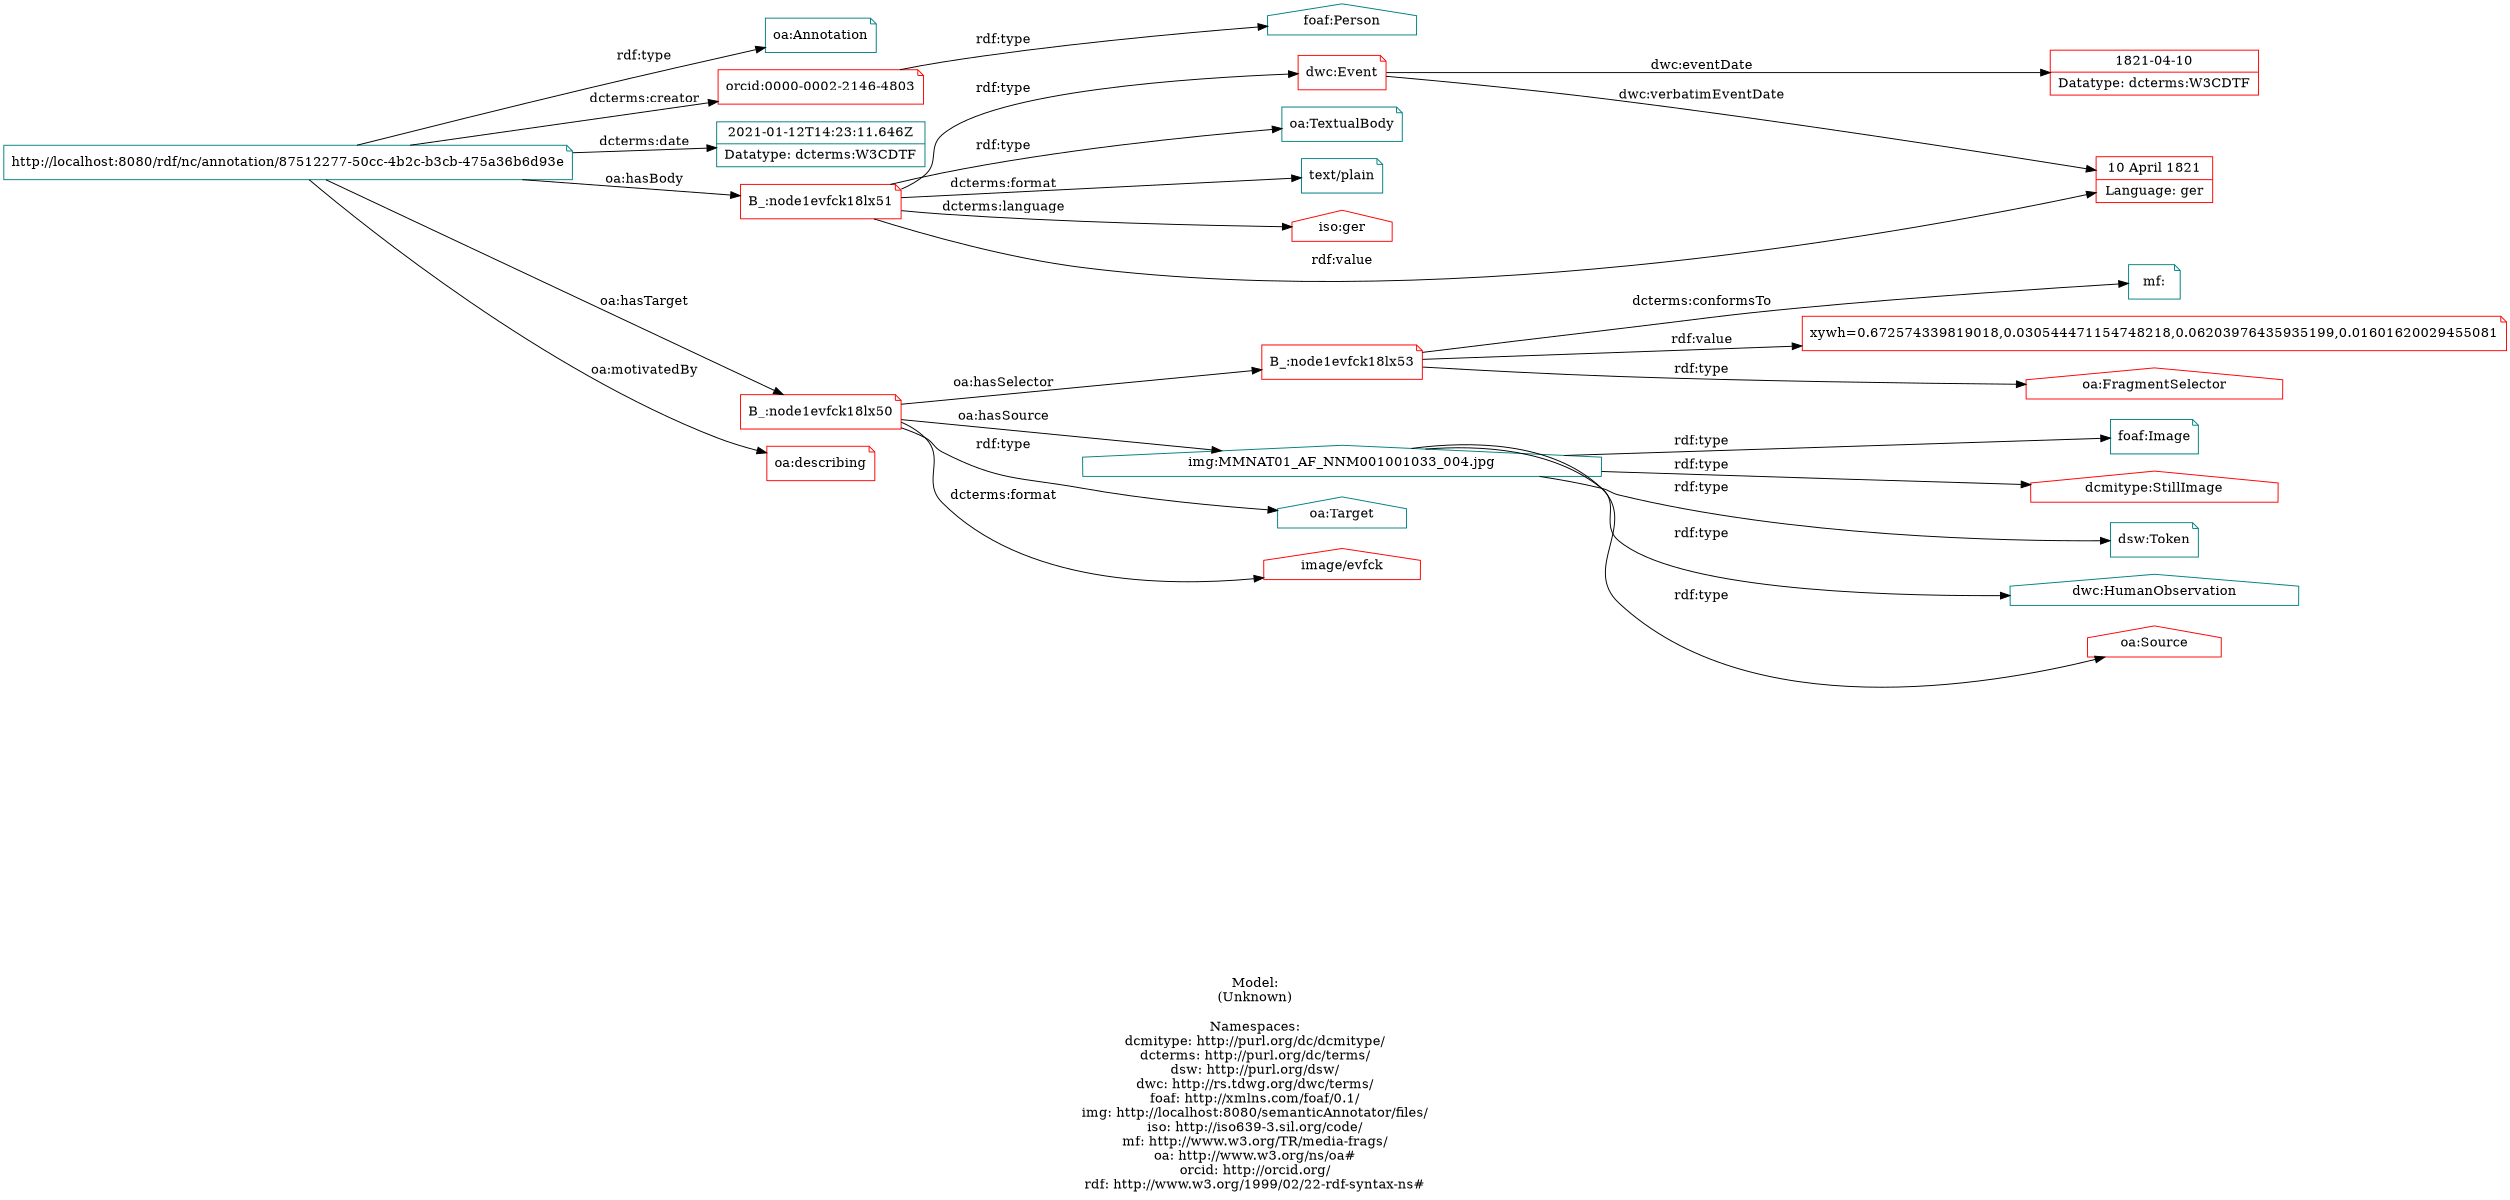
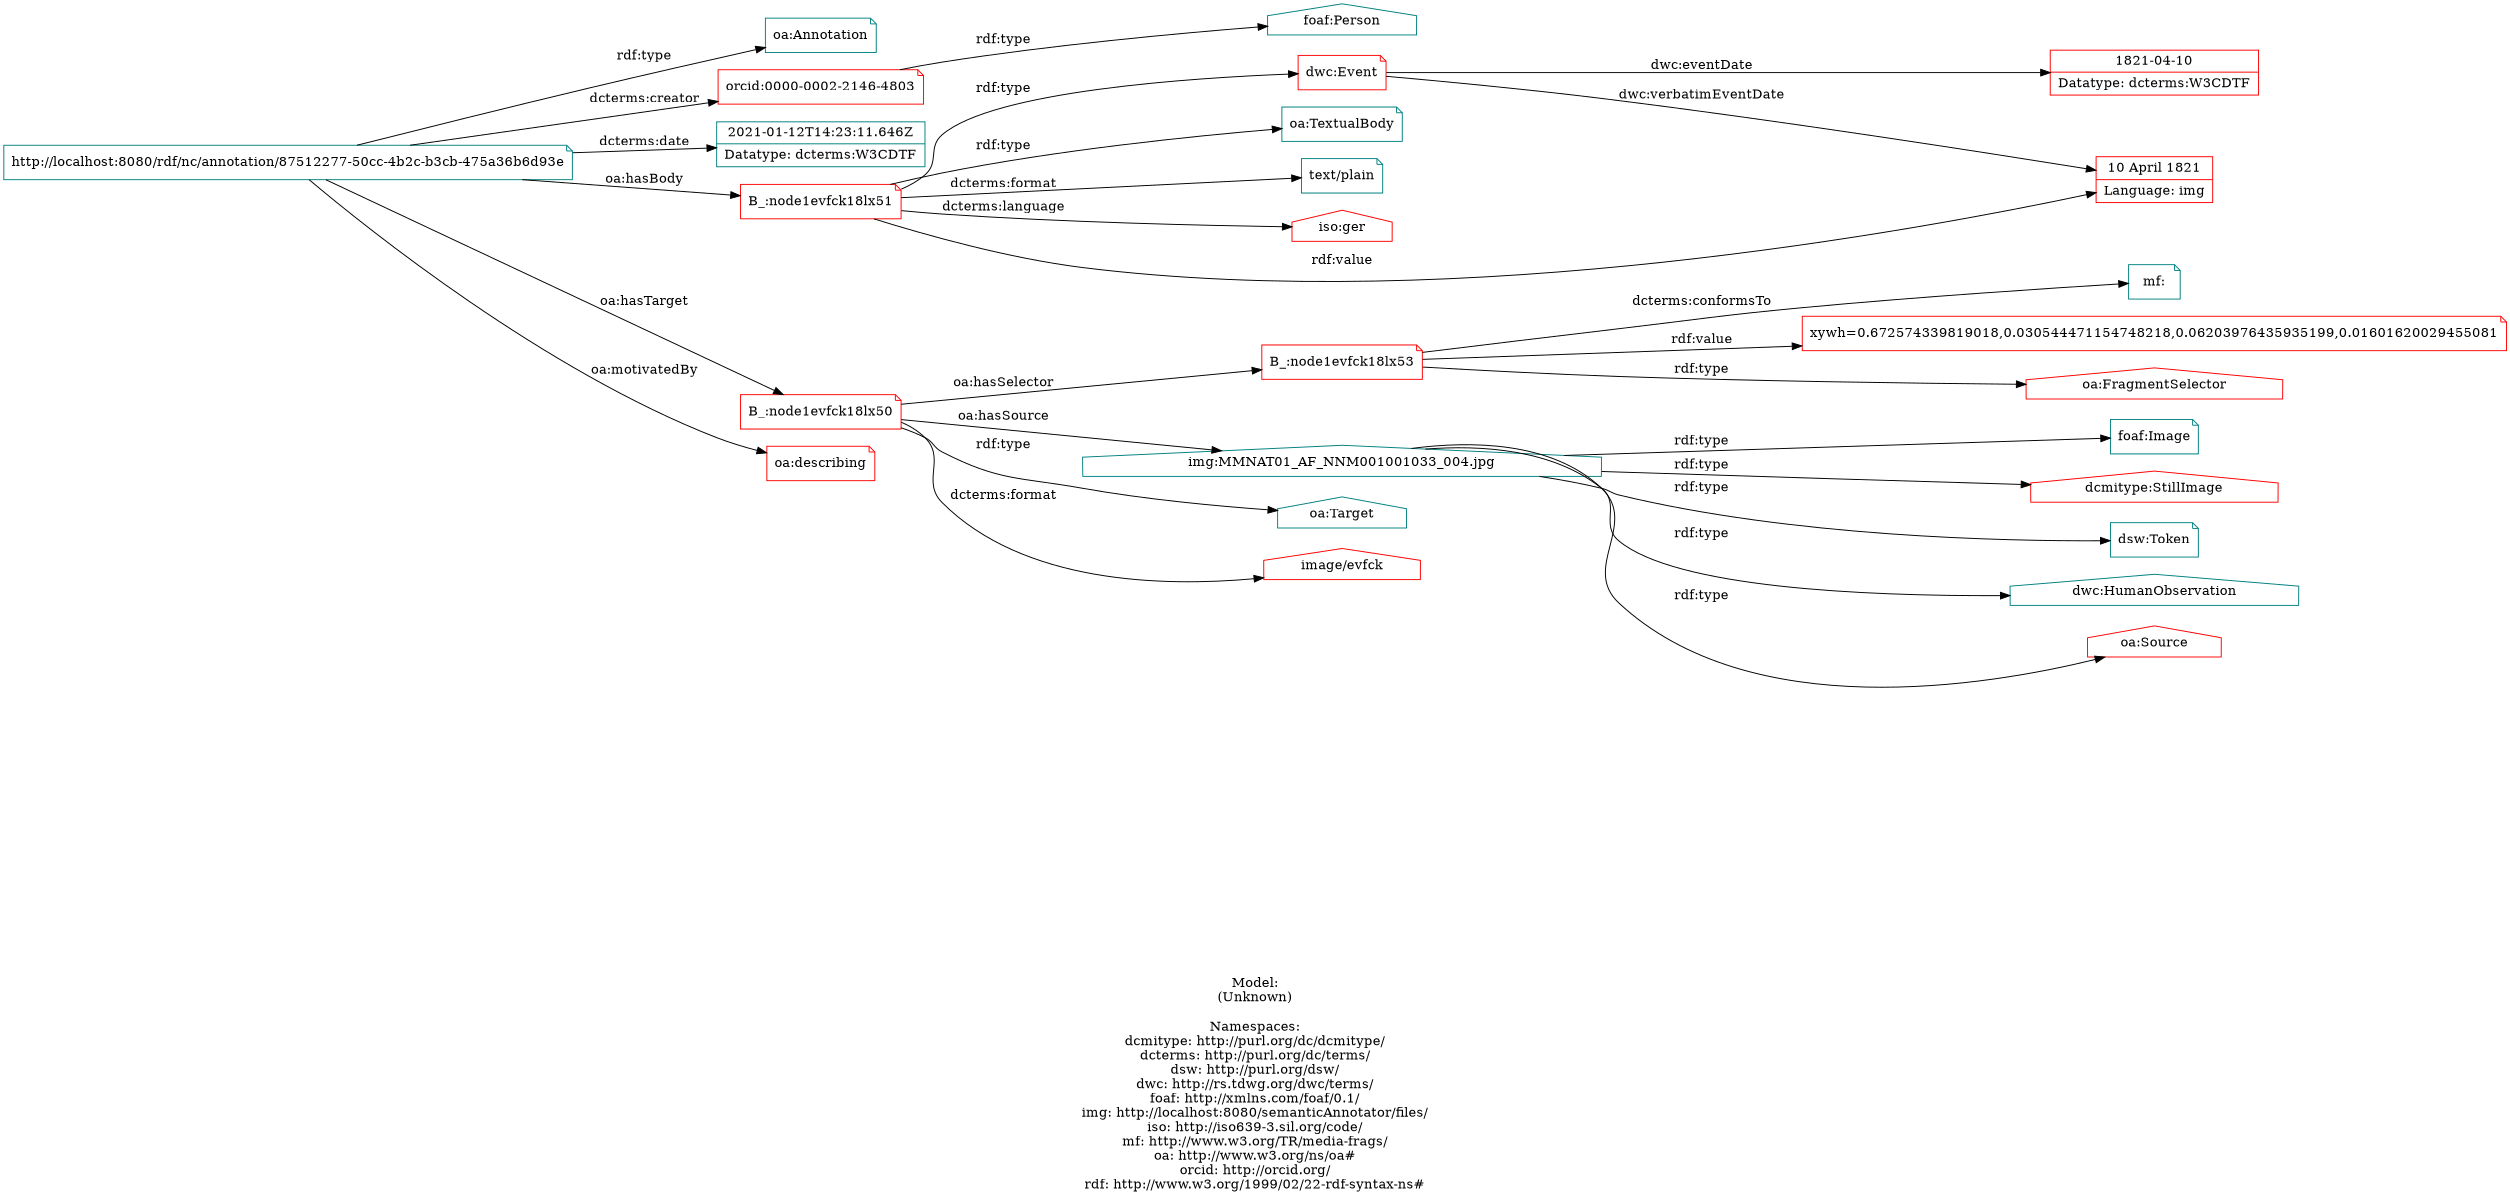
  digraph {
    label="\n\nModel:\n(Unknown)\n\nNamespaces:\ndcmitype: http://purl.org/dc/dcmitype/\ndcterms: http://purl.org/dc/terms/\ndsw: http://purl.org/dsw/\ndwc: http://rs.tdwg.org/dwc/terms/\nfoaf: http://xmlns.com/foaf/0.1/\nimg: http://localhost:8080/semanticAnnotator/files/\niso: http://iso639-3.sil.org/code/\nmf: http://www.w3.org/TR/media-frags/\noa: http://www.w3.org/ns/oa#\norcid: http://orcid.org/\nrdf: http://www.w3.org/1999/02/22-rdf-syntax-ns#\n"
    rankdir=LR
    node [color=red shape=note]
    n1 [color=teal label="http://localhost:8080/rdf/nc/annotation/87512277-50cc-4b2c-b3cb-475a36b6d93e"]
    n2 [color=teal label="oa:Annotation"]
    n3 [label="orcid:0000-0002-2146-4803"]
    n4 [color=teal label="2021-01-12T14:23:11.646Z|Datatype: dcterms:W3CDTF" shape=record]
    "B_:node1evfck18lx51"
    "B_:node1evfck18lx50"
    n7 [label="oa:describing"]
    n8 [color=teal label="foaf:Person" shape=house]
    n9 [label="dwc:Event"]
    n10 [color=teal label="oa:TextualBody"]
    n11 [color=teal label="text/plain"]
    n12 [label="iso:ger" shape=house]
-   n13 [label="10 April 1821|Language: ger" shape=record]
+   n13 [label="10 April 1821|Language: img" shape=record]
    n14 [color=teal label="oa:Target" shape=house]
    n15 [label="image/evfck" shape=house]
    "B_:node1evfck18lx53"
    n17 [color=teal label="img:MMNAT01_AF_NNM001001033_004.jpg" shape=house]
    n18 [label="1821-04-10|Datatype: dcterms:W3CDTF" shape=record]
    n19 [label="oa:FragmentSelector" shape=house]
    n20 [color=teal label="mf:"]
    n21 [label="xywh=0.672574339819018,0.030544471154748218,0.06203976435935199,0.01601620029455081"]
    n22 [label="dcmitype:StillImage" shape=house]
    n23 [color=teal label="dsw:Token"]
    n24 [color=teal label="dwc:HumanObservation" shape=house]
    n25 [label="oa:Source" shape=house]
    n26 [color=teal label="foaf:Image"]
    n1 -> n2 [label="rdf:type"]
    n1 -> n3 [label="dcterms:creator"]
    n1 -> n4 [label="dcterms:date"]
    n1 -> "B_:node1evfck18lx51" [label="oa:hasBody"]
    n1 -> "B_:node1evfck18lx50" [label="oa:hasTarget"]
    n1 -> n7 [label="oa:motivatedBy"]
    n3 -> n8 [label="rdf:type"]
    "B_:node1evfck18lx51" -> n9 [label="rdf:type"]
    "B_:node1evfck18lx51" -> n10 [label="rdf:type"]
    "B_:node1evfck18lx51" -> n11 [label="dcterms:format"]
    "B_:node1evfck18lx51" -> n12 [label="dcterms:language"]
    "B_:node1evfck18lx51" -> n13 [label="rdf:value"]
    "B_:node1evfck18lx50" -> n14 [label="rdf:type"]
    "B_:node1evfck18lx50" -> n15 [label="dcterms:format"]
    "B_:node1evfck18lx50" -> "B_:node1evfck18lx53" [label="oa:hasSelector"]
    "B_:node1evfck18lx50" -> n17 [label="oa:hasSource"]
    n9 -> n13 [label="dwc:verbatimEventDate"]
    n9 -> n18 [label="dwc:eventDate"]
    "B_:node1evfck18lx53" -> n19 [label="rdf:type"]
    "B_:node1evfck18lx53" -> n20 [label="dcterms:conformsTo"]
    "B_:node1evfck18lx53" -> n21 [label="rdf:value"]
    n17 -> n22 [label="rdf:type"]
    n17 -> n23 [label="rdf:type"]
    n17 -> n24 [label="rdf:type"]
    n17 -> n25 [label="rdf:type"]
    n17 -> n26 [label="rdf:type"]
  }
